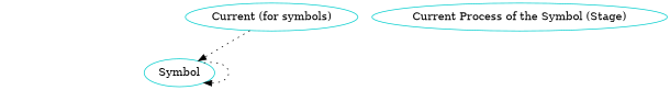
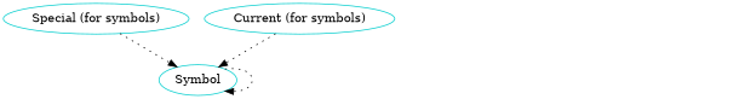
  digraph {
    node [color=cyan3 shape=oval]
    edge [style=dotted]
+   n1 [label="Special (for symbols)"]
    n2 [label=Symbol]
    n3 [label="Current (for symbols)"]
-   n4 [label="Current Process of the Symbol (Stage)"]
+   n1 -> n2
    n2 -> n2
    n3 -> n2
  }
